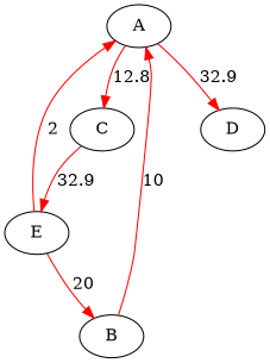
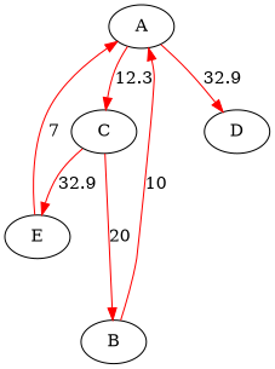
  digraph {
    edge [color=red]
    A
    C
    D
    B
    E
-   A -> C [label=12.8]
+   A -> C [label=12.3]
    A -> D [label=32.9]
-   E -> B [label=20]
+   C -> B [label=20]
    C -> E [label=32.9]
    B -> A [label=10]
-   E -> A [label=2]
+   E -> A [label=7]
  }
